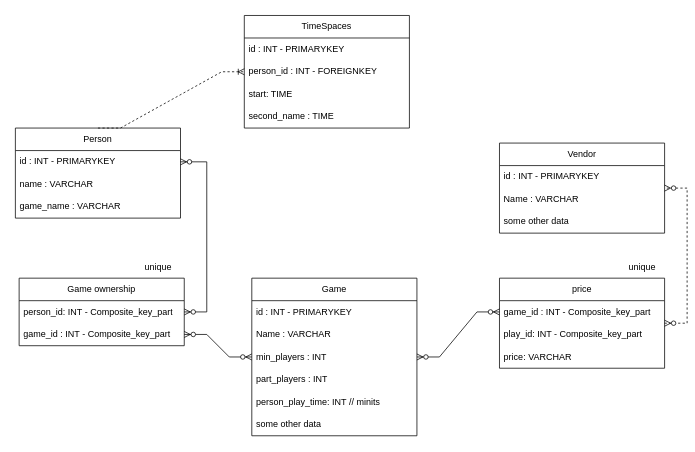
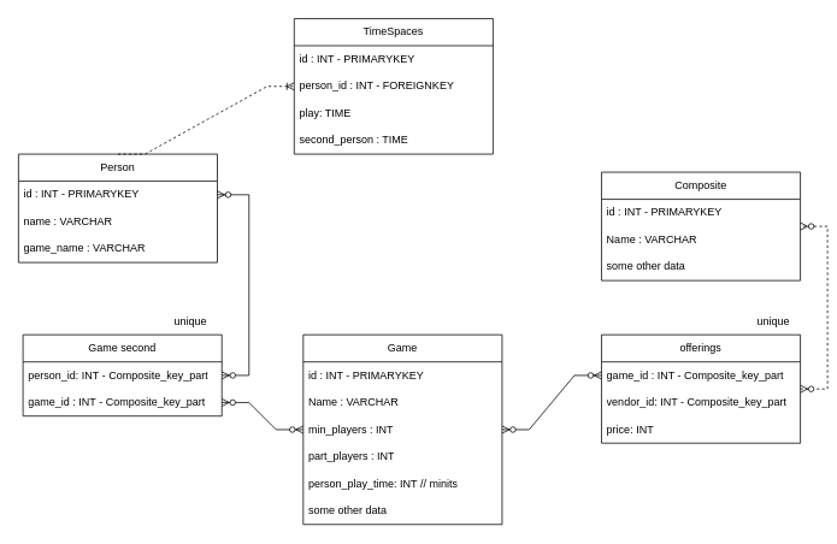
  <mxCell id="0" />
  <mxCell id="1" parent="0" />
  <mxCell id="2" value="Game" style="swimlane;fontStyle=0;childLayout=stackLayout;horizontal=1;startSize=30;horizontalStack=0;resizeParent=1;resizeParentMax=0;resizeLast=0;collapsible=1;marginBottom=0;whiteSpace=wrap;html=1;" vertex="1" parent="1"><mxGeometry x="335" y="370" width="220" height="210" as="geometry" /></mxCell>
  <mxCell id="3" value="id : INT - PRIMARYKEY" style="text;strokeColor=none;fillColor=none;align=left;verticalAlign=middle;spacingLeft=4;spacingRight=4;overflow=hidden;points=[[0,0.5],[1,0.5]];portConstraint=eastwest;rotatable=0;whiteSpace=wrap;html=1;" vertex="1" parent="2"><mxGeometry y="30" width="220" height="30" as="geometry" /></mxCell>
  <mxCell id="4" value="Name : VARCHAR " style="text;strokeColor=none;fillColor=none;align=left;verticalAlign=middle;spacingLeft=4;spacingRight=4;overflow=hidden;points=[[0,0.5],[1,0.5]];portConstraint=eastwest;rotatable=0;whiteSpace=wrap;html=1;" vertex="1" parent="2"><mxGeometry y="60" width="220" height="30" as="geometry" /></mxCell>
  <mxCell id="5" value="min_players : INT" style="text;strokeColor=none;fillColor=none;align=left;verticalAlign=middle;spacingLeft=4;spacingRight=4;overflow=hidden;points=[[0,0.5],[1,0.5]];portConstraint=eastwest;rotatable=0;whiteSpace=wrap;html=1;" vertex="1" parent="2"><mxGeometry y="90" width="220" height="30" as="geometry" /></mxCell>
  <mxCell id="6" value="part_players : INT" style="text;strokeColor=none;fillColor=none;align=left;verticalAlign=middle;spacingLeft=4;spacingRight=4;overflow=hidden;points=[[0,0.5],[1,0.5]];portConstraint=eastwest;rotatable=0;whiteSpace=wrap;html=1;" vertex="1" parent="2"><mxGeometry y="120" width="220" height="30" as="geometry" /></mxCell>
  <mxCell id="7" value="person_play_time: INT // minits" style="text;strokeColor=none;fillColor=none;align=left;verticalAlign=middle;spacingLeft=4;spacingRight=4;overflow=hidden;points=[[0,0.5],[1,0.5]];portConstraint=eastwest;rotatable=0;whiteSpace=wrap;html=1;" vertex="1" parent="2"><mxGeometry y="150" width="220" height="30" as="geometry" /></mxCell>
  <mxCell id="8" value="some other data" style="text;strokeColor=none;fillColor=none;align=left;verticalAlign=middle;spacingLeft=4;spacingRight=4;overflow=hidden;points=[[0,0.5],[1,0.5]];portConstraint=eastwest;rotatable=0;whiteSpace=wrap;html=1;" vertex="1" parent="2"><mxGeometry y="180" width="220" height="30" as="geometry" /></mxCell>
  <mxCell id="9" value="Person" style="swimlane;fontStyle=0;childLayout=stackLayout;horizontal=1;startSize=30;horizontalStack=0;resizeParent=1;resizeParentMax=0;resizeLast=0;collapsible=1;marginBottom=0;whiteSpace=wrap;html=1;" vertex="1" parent="1"><mxGeometry x="20" y="170" width="220" height="120" as="geometry" /></mxCell>
  <mxCell id="10" value="id : INT - PRIMARYKEY" style="text;strokeColor=none;fillColor=none;align=left;verticalAlign=middle;spacingLeft=4;spacingRight=4;overflow=hidden;points=[[0,0.5],[1,0.5]];portConstraint=eastwest;rotatable=0;whiteSpace=wrap;html=1;" vertex="1" parent="9"><mxGeometry y="30" width="220" height="30" as="geometry" /></mxCell>
  <mxCell id="11" value="name : VARCHAR " style="text;strokeColor=none;fillColor=none;align=left;verticalAlign=middle;spacingLeft=4;spacingRight=4;overflow=hidden;points=[[0,0.5],[1,0.5]];portConstraint=eastwest;rotatable=0;whiteSpace=wrap;html=1;" vertex="1" parent="9"><mxGeometry y="60" width="220" height="30" as="geometry" /></mxCell>
  <mxCell id="12" value="game_name : VARCHAR " style="text;strokeColor=none;fillColor=none;align=left;verticalAlign=middle;spacingLeft=4;spacingRight=4;overflow=hidden;points=[[0,0.5],[1,0.5]];portConstraint=eastwest;rotatable=0;whiteSpace=wrap;html=1;" vertex="1" parent="9"><mxGeometry y="90" width="220" height="30" as="geometry" /></mxCell>
- <mxCell id="13" value="Vendor" style="swimlane;fontStyle=0;childLayout=stackLayout;horizontal=1;startSize=30;horizontalStack=0;resizeParent=1;resizeParentMax=0;resizeLast=0;collapsible=1;marginBottom=0;whiteSpace=wrap;html=1;" vertex="1" parent="1"><mxGeometry x="665" y="190" width="220" height="120" as="geometry" /></mxCell>
+ <mxCell id="13" value="Composite" style="swimlane;fontStyle=0;childLayout=stackLayout;horizontal=1;startSize=30;horizontalStack=0;resizeParent=1;resizeParentMax=0;resizeLast=0;collapsible=1;marginBottom=0;whiteSpace=wrap;html=1;" vertex="1" parent="1"><mxGeometry x="665" y="190" width="220" height="120" as="geometry" /></mxCell>
  <mxCell id="14" value="id : INT - PRIMARYKEY" style="text;strokeColor=none;fillColor=none;align=left;verticalAlign=middle;spacingLeft=4;spacingRight=4;overflow=hidden;points=[[0,0.5],[1,0.5]];portConstraint=eastwest;rotatable=0;whiteSpace=wrap;html=1;" vertex="1" parent="13"><mxGeometry y="30" width="220" height="30" as="geometry" /></mxCell>
  <mxCell id="15" value="Name : VARCHAR " style="text;strokeColor=none;fillColor=none;align=left;verticalAlign=middle;spacingLeft=4;spacingRight=4;overflow=hidden;points=[[0,0.5],[1,0.5]];portConstraint=eastwest;rotatable=0;whiteSpace=wrap;html=1;" vertex="1" parent="13"><mxGeometry y="60" width="220" height="30" as="geometry" /></mxCell>
  <mxCell id="16" value="some other data" style="text;strokeColor=none;fillColor=none;align=left;verticalAlign=middle;spacingLeft=4;spacingRight=4;overflow=hidden;points=[[0,0.5],[1,0.5]];portConstraint=eastwest;rotatable=0;whiteSpace=wrap;html=1;" vertex="1" parent="13"><mxGeometry y="90" width="220" height="30" as="geometry" /></mxCell>
- <mxCell id="17" value="Game ownership" style="swimlane;fontStyle=0;childLayout=stackLayout;horizontal=1;startSize=30;horizontalStack=0;resizeParent=1;resizeParentMax=0;resizeLast=0;collapsible=1;marginBottom=0;whiteSpace=wrap;html=1;" vertex="1" parent="1"><mxGeometry x="25" y="370" width="220" height="90" as="geometry" /></mxCell>
+ <mxCell id="17" value="Game second" style="swimlane;fontStyle=0;childLayout=stackLayout;horizontal=1;startSize=30;horizontalStack=0;resizeParent=1;resizeParentMax=0;resizeLast=0;collapsible=1;marginBottom=0;whiteSpace=wrap;html=1;" vertex="1" parent="1"><mxGeometry x="25" y="370" width="220" height="90" as="geometry" /></mxCell>
  <mxCell id="18" value="person_id: INT  - Composite_key_part" style="text;strokeColor=none;fillColor=none;align=left;verticalAlign=middle;spacingLeft=4;spacingRight=4;overflow=hidden;points=[[0,0.5],[1,0.5]];portConstraint=eastwest;rotatable=0;whiteSpace=wrap;html=1;" vertex="1" parent="17"><mxGeometry y="30" width="220" height="30" as="geometry" /></mxCell>
  <mxCell id="19" value="game_id : INT  - Composite_key_part" style="text;strokeColor=none;fillColor=none;align=left;verticalAlign=middle;spacingLeft=4;spacingRight=4;overflow=hidden;points=[[0,0.5],[1,0.5]];portConstraint=eastwest;rotatable=0;whiteSpace=wrap;html=1;" vertex="1" parent="17"><mxGeometry y="60" width="220" height="30" as="geometry" /></mxCell>
- <mxCell id="20" value="price" style="swimlane;fontStyle=0;childLayout=stackLayout;horizontal=1;startSize=30;horizontalStack=0;resizeParent=1;resizeParentMax=0;resizeLast=0;collapsible=1;marginBottom=0;whiteSpace=wrap;html=1;" vertex="1" parent="1"><mxGeometry x="665" y="370" width="220" height="120" as="geometry" /></mxCell>
+ <mxCell id="20" value="offerings" style="swimlane;fontStyle=0;childLayout=stackLayout;horizontal=1;startSize=30;horizontalStack=0;resizeParent=1;resizeParentMax=0;resizeLast=0;collapsible=1;marginBottom=0;whiteSpace=wrap;html=1;" vertex="1" parent="1"><mxGeometry x="665" y="370" width="220" height="120" as="geometry" /></mxCell>
  <mxCell id="21" value="game_id : INT - Composite_key_part" style="text;strokeColor=none;fillColor=none;align=left;verticalAlign=middle;spacingLeft=4;spacingRight=4;overflow=hidden;points=[[0,0.5],[1,0.5]];portConstraint=eastwest;rotatable=0;whiteSpace=wrap;html=1;" vertex="1" parent="20"><mxGeometry y="30" width="220" height="30" as="geometry" /></mxCell>
- <mxCell id="22" value="play_id: INT - Composite_key_part " style="text;strokeColor=none;fillColor=none;align=left;verticalAlign=middle;spacingLeft=4;spacingRight=4;overflow=hidden;points=[[0,0.5],[1,0.5]];portConstraint=eastwest;rotatable=0;whiteSpace=wrap;html=1;" vertex="1" parent="20"><mxGeometry y="60" width="220" height="30" as="geometry" /></mxCell>
- <mxCell id="23" value="price: VARCHAR&amp;nbsp; " style="text;strokeColor=none;fillColor=none;align=left;verticalAlign=middle;spacingLeft=4;spacingRight=4;overflow=hidden;points=[[0,0.5],[1,0.5]];portConstraint=eastwest;rotatable=0;whiteSpace=wrap;html=1;" vertex="1" parent="20"><mxGeometry y="90" width="220" height="30" as="geometry" /></mxCell>
+ <mxCell id="22" value="vendor_id: INT - Composite_key_part " style="text;strokeColor=none;fillColor=none;align=left;verticalAlign=middle;spacingLeft=4;spacingRight=4;overflow=hidden;points=[[0,0.5],[1,0.5]];portConstraint=eastwest;rotatable=0;whiteSpace=wrap;html=1;" vertex="1" parent="20"><mxGeometry y="60" width="220" height="30" as="geometry" /></mxCell>
+ <mxCell id="23" value="price: INT&amp;nbsp; " style="text;strokeColor=none;fillColor=none;align=left;verticalAlign=middle;spacingLeft=4;spacingRight=4;overflow=hidden;points=[[0,0.5],[1,0.5]];portConstraint=eastwest;rotatable=0;whiteSpace=wrap;html=1;" vertex="1" parent="20"><mxGeometry y="90" width="220" height="30" as="geometry" /></mxCell>
  <mxCell id="24" value="TimeSpaces" style="swimlane;fontStyle=0;childLayout=stackLayout;horizontal=1;startSize=30;horizontalStack=0;resizeParent=1;resizeParentMax=0;resizeLast=0;collapsible=1;marginBottom=0;whiteSpace=wrap;html=1;" vertex="1" parent="1"><mxGeometry x="325" width="220" height="150" as="geometry" y="20" /></mxCell>
  <mxCell id="25" value="id : INT - PRIMARYKEY" style="text;strokeColor=none;fillColor=none;align=left;verticalAlign=middle;spacingLeft=4;spacingRight=4;overflow=hidden;points=[[0,0.5],[1,0.5]];portConstraint=eastwest;rotatable=0;whiteSpace=wrap;html=1;" vertex="1" parent="24"><mxGeometry y="30" width="220" height="30" as="geometry" /></mxCell>
  <mxCell id="26" value="person_id : INT - FOREIGNKEY" style="text;strokeColor=none;fillColor=none;align=left;verticalAlign=middle;spacingLeft=4;spacingRight=4;overflow=hidden;points=[[0,0.5],[1,0.5]];portConstraint=eastwest;rotatable=0;whiteSpace=wrap;html=1;" vertex="1" parent="24"><mxGeometry y="60" width="220" height="30" as="geometry" /></mxCell>
- <mxCell id="27" value="start: TIME" style="text;strokeColor=none;fillColor=none;align=left;verticalAlign=middle;spacingLeft=4;spacingRight=4;overflow=hidden;points=[[0,0.5],[1,0.5]];portConstraint=eastwest;rotatable=0;whiteSpace=wrap;html=1;" vertex="1" parent="24"><mxGeometry y="90" width="220" height="30" as="geometry" /></mxCell>
- <mxCell id="28" value="second_name : TIME " style="text;strokeColor=none;fillColor=none;align=left;verticalAlign=middle;spacingLeft=4;spacingRight=4;overflow=hidden;points=[[0,0.5],[1,0.5]];portConstraint=eastwest;rotatable=0;whiteSpace=wrap;html=1;" vertex="1" parent="24"><mxGeometry y="120" width="220" height="30" as="geometry" /></mxCell>
+ <mxCell id="27" value="play: TIME" style="text;strokeColor=none;fillColor=none;align=left;verticalAlign=middle;spacingLeft=4;spacingRight=4;overflow=hidden;points=[[0,0.5],[1,0.5]];portConstraint=eastwest;rotatable=0;whiteSpace=wrap;html=1;" vertex="1" parent="24"><mxGeometry y="90" width="220" height="30" as="geometry" /></mxCell>
+ <mxCell id="28" value="second_person : TIME " style="text;strokeColor=none;fillColor=none;align=left;verticalAlign=middle;spacingLeft=4;spacingRight=4;overflow=hidden;points=[[0,0.5],[1,0.5]];portConstraint=eastwest;rotatable=0;whiteSpace=wrap;html=1;" vertex="1" parent="24"><mxGeometry y="120" width="220" height="30" as="geometry" /></mxCell>
  <mxCell id="29" value="" style="edgeStyle=entityRelationEdgeStyle;fontSize=12;html=1;endArrow=ERzeroToMany;endFill=1;startArrow=ERzeroToMany;rounded=0;" edge="1" parent="1" source="18" target="10"><mxGeometry width="100" height="100" relative="1" as="geometry"><mxPoint x="205" y="330" as="sourcePoint" /><mxPoint x="315" y="90" as="targetPoint" /></mxGeometry></mxCell>
  <mxCell id="30" value="" style="edgeStyle=entityRelationEdgeStyle;fontSize=12;html=1;endArrow=ERzeroToMany;endFill=1;startArrow=ERzeroToMany;rounded=0;" edge="1" parent="1" source="19" target="2"><mxGeometry width="100" height="100" relative="1" as="geometry"><mxPoint x="265" y="480" as="sourcePoint" /><mxPoint x="255" y="140" as="targetPoint" /></mxGeometry></mxCell>
  <mxCell id="31" value="unique" style="text;html=1;align=center;verticalAlign=middle;resizable=0;points=[];autosize=1;strokeColor=none;fillColor=none;" vertex="1" parent="1"><mxGeometry x="180" y="340" width="60" height="30" as="geometry" /></mxCell>
  <mxCell id="32" value="unique" style="text;html=1;align=center;verticalAlign=middle;resizable=0;points=[];autosize=1;strokeColor=none;fillColor=none;" vertex="1" parent="1"><mxGeometry x="825" y="340" width="60" height="30" as="geometry" /></mxCell>
  <mxCell id="33" value="" style="edgeStyle=entityRelationEdgeStyle;fontSize=12;html=1;endArrow=ERzeroToMany;endFill=1;startArrow=ERzeroToMany;rounded=0;" edge="1" parent="1" source="2" target="21"><mxGeometry width="100" height="100" relative="1" as="geometry"><mxPoint x="255" y="455" as="sourcePoint" /><mxPoint x="345" y="485" as="targetPoint" /><Array as="points"><mxPoint x="675" y="560" /></Array></mxGeometry></mxCell>
  <mxCell id="34" value="" style="edgeStyle=entityRelationEdgeStyle;fontSize=12;html=1;endArrow=ERzeroToMany;endFill=1;startArrow=ERzeroToMany;rounded=0;dashed=1;" edge="1" parent="1" source="20" target="13"><mxGeometry width="100" height="100" relative="1" as="geometry"><mxPoint x="565" y="485" as="sourcePoint" /><mxPoint x="675" y="425" as="targetPoint" /><Array as="points"><mxPoint x="685" y="570" /></Array></mxGeometry></mxCell>
  <mxCell id="35" value="" style="edgeStyle=entityRelationEdgeStyle;fontSize=12;html=1;endArrow=ERoneToMany;rounded=0;exitX=0.5;exitY=0;exitDx=0;exitDy=0;dashed=1;" edge="1" parent="1" source="9" target="24"><mxGeometry width="100" height="100" relative="1" as="geometry"><mxPoint x="355" y="390" as="sourcePoint" /><mxPoint x="455" y="290" as="targetPoint" /><Array as="points"><mxPoint x="115" y="180" /><mxPoint x="135" y="90" /><mxPoint x="95" y="130" /><mxPoint x="165" y="120" /><mxPoint x="125" y="100" /></Array></mxGeometry></mxCell>
